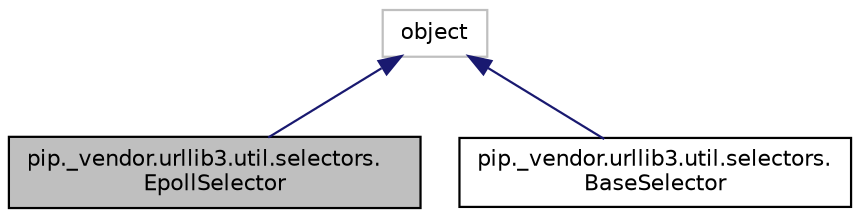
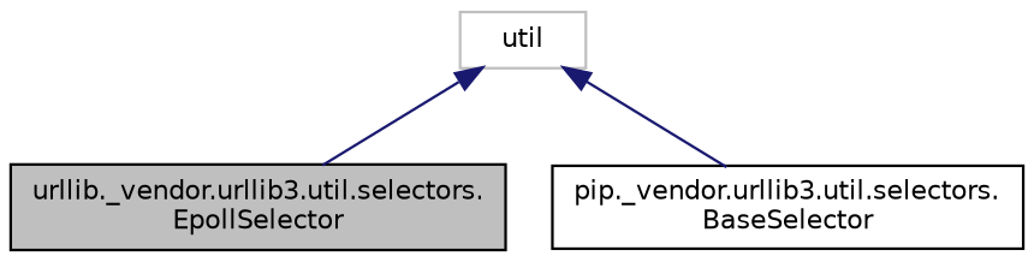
  digraph {
    node [color=black fillcolor=white fontname=Helvetica fontsize=10 shape=record style=filled]
    edge [color=midnightblue dir=back fontname=Helvetica fontsize=10 labelfontname=Helvetica labelfontsize=10 style=solid]
-   n1 [fillcolor=grey75 fontcolor=black height=0.2 label="pip._vendor.urllib3.util.selectors.\lEpollSelector" width=0.4]
+   n1 [fillcolor=grey75 fontcolor=black height=0.2 label="urllib._vendor.urllib3.util.selectors.\lEpollSelector" width=0.4]
    n2 [height=0.2 label="pip._vendor.urllib3.util.selectors.\lBaseSelector" width=0.4]
-   n3 [color=grey75 height=0.2 label=object width=0.4]
+   n3 [color=grey75 height=0.2 label=util width=0.4]
    n3 -> n1
    n3 -> n2
  }
